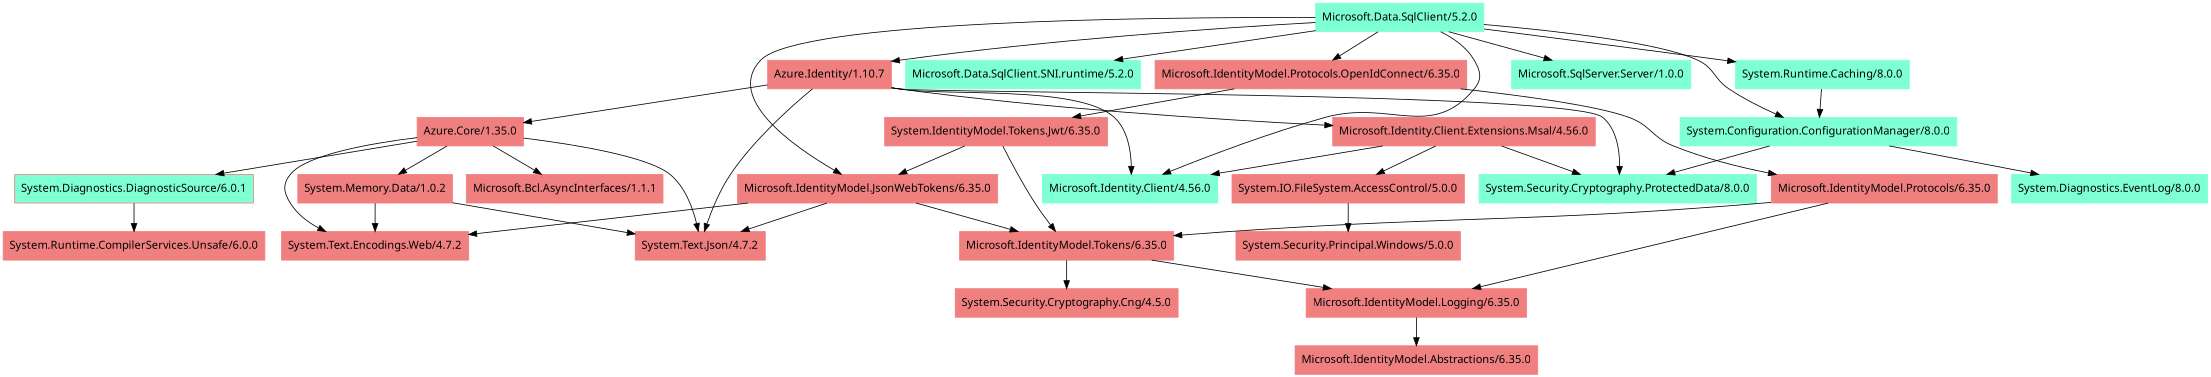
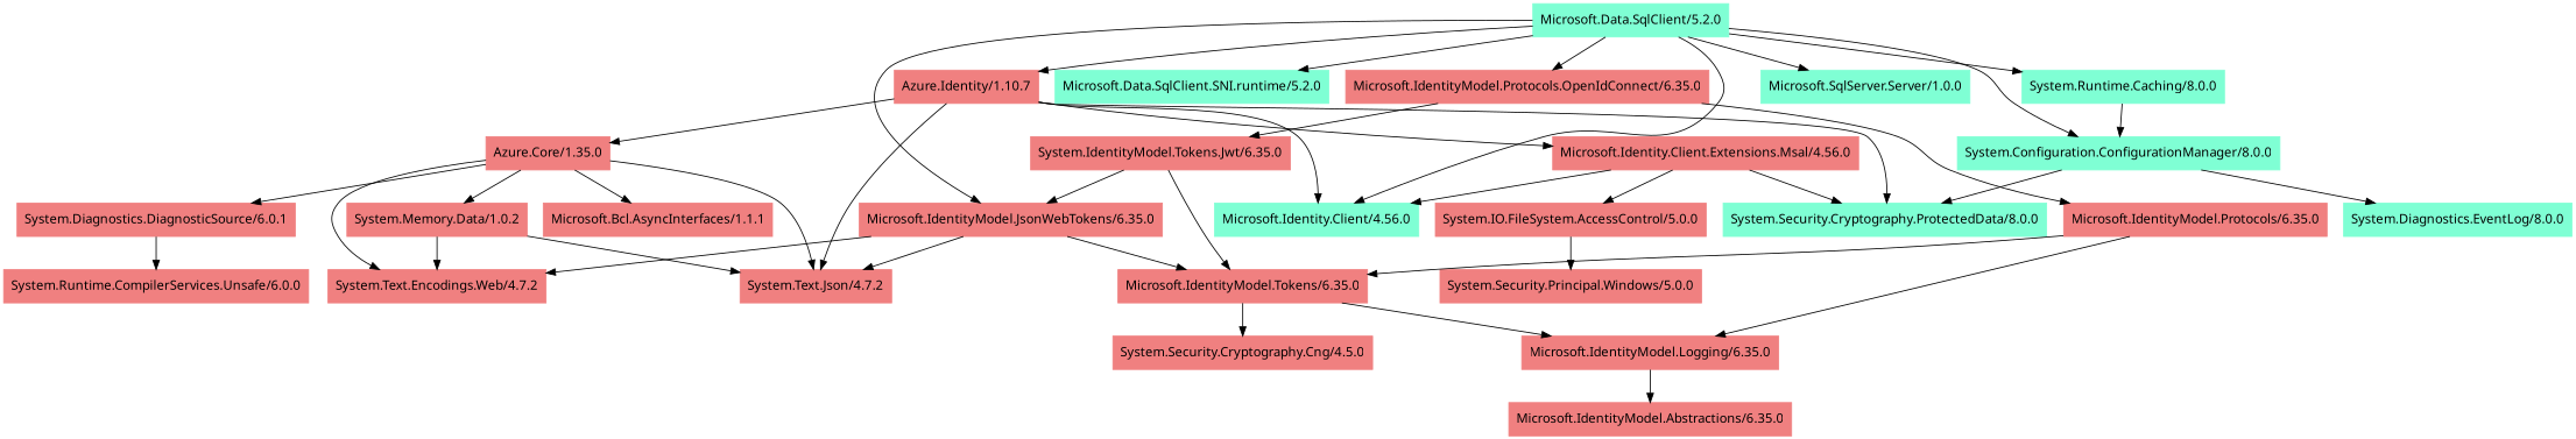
  digraph {
    rankdir=TB
    node [color=lightcoral fontname="Segoe UI, sans-serif" shape=box style=filled]
    "Azure.Core/1.35.0"
    "Microsoft.Bcl.AsyncInterfaces/1.1.1"
-   "System.Diagnostics.DiagnosticSource/6.0.1" [fillcolor=aquamarine]
+   "System.Diagnostics.DiagnosticSource/6.0.1"
    "System.Memory.Data/1.0.2"
    "System.Text.Encodings.Web/4.7.2"
    "System.Text.Json/4.7.2"
    "System.Runtime.CompilerServices.Unsafe/6.0.0"
    n8 [label="Azure.Identity/1.10.7"]
    "Microsoft.Identity.Client.Extensions.Msal/4.56.0"
    "Microsoft.Identity.Client/4.56.0" [color=aquamarine]
    "System.Security.Cryptography.ProtectedData/8.0.0" [color=aquamarine]
    "System.IO.FileSystem.AccessControl/5.0.0"
    "Microsoft.Data.SqlClient/5.2.0" [color=aquamarine]
    "Microsoft.Data.SqlClient.SNI.runtime/5.2.0" [color=aquamarine]
    "Microsoft.IdentityModel.JsonWebTokens/6.35.0"
    "Microsoft.IdentityModel.Protocols.OpenIdConnect/6.35.0"
    "Microsoft.SqlServer.Server/1.0.0" [color=aquamarine]
    "System.Configuration.ConfigurationManager/8.0.0" [color=aquamarine]
    "System.Runtime.Caching/8.0.0" [color=aquamarine]
    "Microsoft.IdentityModel.Tokens/6.35.0"
    "Microsoft.IdentityModel.Protocols/6.35.0"
    "System.IdentityModel.Tokens.Jwt/6.35.0"
    "System.Diagnostics.EventLog/8.0.0" [color=aquamarine]
    "System.Security.Principal.Windows/5.0.0"
    "Microsoft.IdentityModel.Logging/6.35.0"
    "System.Security.Cryptography.Cng/4.5.0"
    "Microsoft.IdentityModel.Abstractions/6.35.0"
    "Azure.Core/1.35.0" -> "Microsoft.Bcl.AsyncInterfaces/1.1.1"
    "Azure.Core/1.35.0" -> "System.Diagnostics.DiagnosticSource/6.0.1"
    "Azure.Core/1.35.0" -> "System.Memory.Data/1.0.2"
    "Azure.Core/1.35.0" -> "System.Text.Encodings.Web/4.7.2"
    "Azure.Core/1.35.0" -> "System.Text.Json/4.7.2"
    "System.Diagnostics.DiagnosticSource/6.0.1" -> "System.Runtime.CompilerServices.Unsafe/6.0.0"
    "System.Memory.Data/1.0.2" -> "System.Text.Encodings.Web/4.7.2"
    "System.Memory.Data/1.0.2" -> "System.Text.Json/4.7.2"
    n8 -> "Azure.Core/1.35.0"
    n8 -> "System.Text.Json/4.7.2"
    n8 -> "Microsoft.Identity.Client.Extensions.Msal/4.56.0"
    n8 -> "Microsoft.Identity.Client/4.56.0"
    n8 -> "System.Security.Cryptography.ProtectedData/8.0.0"
    "Microsoft.Identity.Client.Extensions.Msal/4.56.0" -> "Microsoft.Identity.Client/4.56.0"
    "Microsoft.Identity.Client.Extensions.Msal/4.56.0" -> "System.Security.Cryptography.ProtectedData/8.0.0"
    "Microsoft.Identity.Client.Extensions.Msal/4.56.0" -> "System.IO.FileSystem.AccessControl/5.0.0"
    "System.IO.FileSystem.AccessControl/5.0.0" -> "System.Security.Principal.Windows/5.0.0"
    "Microsoft.Data.SqlClient/5.2.0" -> n8
    "Microsoft.Data.SqlClient/5.2.0" -> "Microsoft.Identity.Client/4.56.0"
    "Microsoft.Data.SqlClient/5.2.0" -> "Microsoft.Data.SqlClient.SNI.runtime/5.2.0"
    "Microsoft.Data.SqlClient/5.2.0" -> "Microsoft.IdentityModel.JsonWebTokens/6.35.0"
    "Microsoft.Data.SqlClient/5.2.0" -> "Microsoft.IdentityModel.Protocols.OpenIdConnect/6.35.0"
    "Microsoft.Data.SqlClient/5.2.0" -> "Microsoft.SqlServer.Server/1.0.0"
    "Microsoft.Data.SqlClient/5.2.0" -> "System.Configuration.ConfigurationManager/8.0.0"
    "Microsoft.Data.SqlClient/5.2.0" -> "System.Runtime.Caching/8.0.0"
    "Microsoft.IdentityModel.JsonWebTokens/6.35.0" -> "System.Text.Encodings.Web/4.7.2"
    "Microsoft.IdentityModel.JsonWebTokens/6.35.0" -> "System.Text.Json/4.7.2"
    "Microsoft.IdentityModel.JsonWebTokens/6.35.0" -> "Microsoft.IdentityModel.Tokens/6.35.0"
    "Microsoft.IdentityModel.Protocols.OpenIdConnect/6.35.0" -> "Microsoft.IdentityModel.Protocols/6.35.0"
    "Microsoft.IdentityModel.Protocols.OpenIdConnect/6.35.0" -> "System.IdentityModel.Tokens.Jwt/6.35.0"
    "System.Configuration.ConfigurationManager/8.0.0" -> "System.Security.Cryptography.ProtectedData/8.0.0"
    "System.Configuration.ConfigurationManager/8.0.0" -> "System.Diagnostics.EventLog/8.0.0"
    "System.Runtime.Caching/8.0.0" -> "System.Configuration.ConfigurationManager/8.0.0"
    "Microsoft.IdentityModel.Tokens/6.35.0" -> "Microsoft.IdentityModel.Logging/6.35.0"
    "Microsoft.IdentityModel.Tokens/6.35.0" -> "System.Security.Cryptography.Cng/4.5.0"
    "Microsoft.IdentityModel.Protocols/6.35.0" -> "Microsoft.IdentityModel.Tokens/6.35.0"
    "Microsoft.IdentityModel.Protocols/6.35.0" -> "Microsoft.IdentityModel.Logging/6.35.0"
    "System.IdentityModel.Tokens.Jwt/6.35.0" -> "Microsoft.IdentityModel.JsonWebTokens/6.35.0"
    "System.IdentityModel.Tokens.Jwt/6.35.0" -> "Microsoft.IdentityModel.Tokens/6.35.0"
    "Microsoft.IdentityModel.Logging/6.35.0" -> "Microsoft.IdentityModel.Abstractions/6.35.0"
  }
